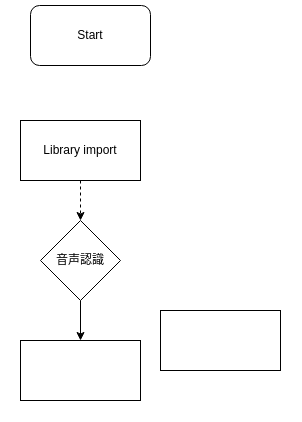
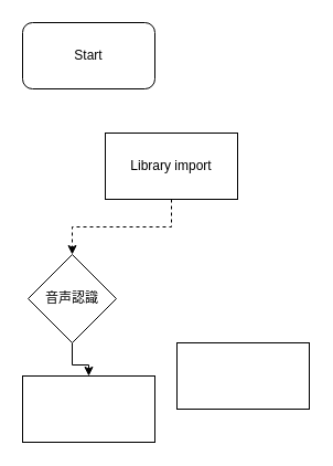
  <mxCell id="0" />
  <mxCell id="1" parent="0" />
  <mxCell id="2" value="" style="edgeStyle=orthogonalEdgeStyle;rounded=0;orthogonalLoop=1;jettySize=auto;html=1;" edge="1" parent="1" source="3" target="8"><mxGeometry relative="1" as="geometry" /></mxCell>
- <mxCell id="3" value="音声認識" style="rhombus;whiteSpace=wrap;html=1;" vertex="1" parent="1"><mxGeometry x="40" y="220" width="80" height="80" as="geometry" /></mxCell>
- <mxCell id="4" value="Start" style="rounded=1;whiteSpace=wrap;html=1;" vertex="1" parent="1"><mxGeometry x="30" y="5" width="120" height="60" as="geometry" /></mxCell>
+ <mxCell id="3" value="音声認識" style="rhombus;whiteSpace=wrap;html=1;" vertex="1" parent="1"><mxGeometry x="25" y="230" width="80" height="80" as="geometry" /></mxCell>
+ <mxCell id="4" value="Start" style="rounded=1;whiteSpace=wrap;html=1;" vertex="1" parent="1"><mxGeometry x="20" y="20" width="120" height="60" as="geometry" /></mxCell>
  <mxCell id="5" value="" style="edgeStyle=orthogonalEdgeStyle;rounded=0;orthogonalLoop=1;jettySize=auto;html=1;dashed=1;" edge="1" parent="1" source="6" target="3"><mxGeometry relative="1" as="geometry" /></mxCell>
- <mxCell id="6" value="Library import" style="rounded=0;whiteSpace=wrap;html=1;" vertex="1" parent="1"><mxGeometry x="20" y="120" width="120" height="60" as="geometry" /></mxCell>
+ <mxCell id="6" value="Library import" style="rounded=0;whiteSpace=wrap;html=1;" vertex="1" parent="1"><mxGeometry x="95" y="120" width="120" height="60" as="geometry" /></mxCell>
  <mxCell id="7" value="" style="rounded=0;whiteSpace=wrap;html=1;" vertex="1" parent="1"><mxGeometry x="160" y="310" width="120" height="60" as="geometry" /></mxCell>
  <mxCell id="8" value="" style="rounded=0;whiteSpace=wrap;html=1;" vertex="1" parent="1"><mxGeometry x="20" y="340" width="120" height="60" as="geometry" /></mxCell>
